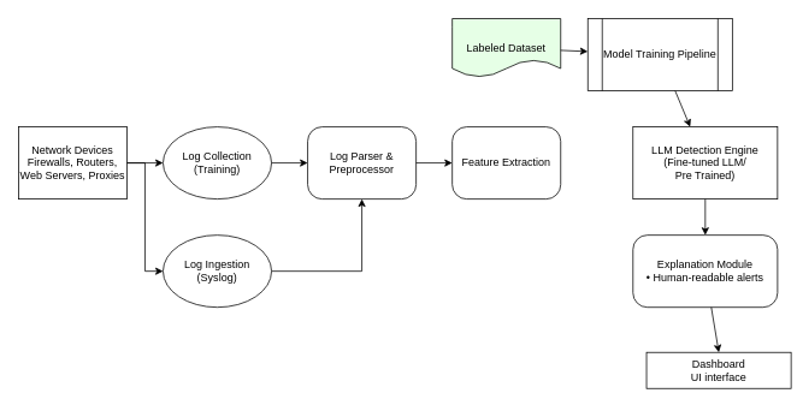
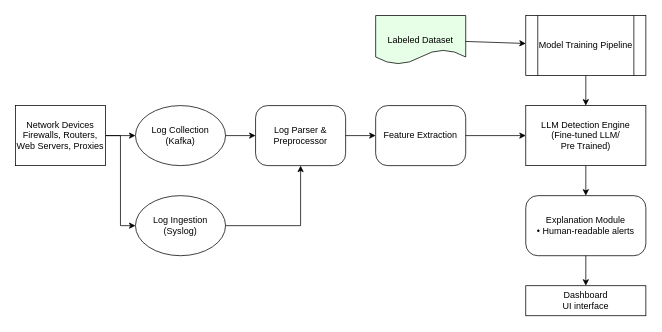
  <mxCell id="0" />
  <mxCell id="1" parent="0" />
  <mxCell id="2" value="" style="edgeStyle=orthogonalEdgeStyle;rounded=0;orthogonalLoop=1;jettySize=auto;html=1;entryX=0;entryY=0.5;entryDx=0;entryDy=0;" edge="1" parent="1" source="3" target="21"><mxGeometry relative="1" as="geometry" /></mxCell>
  <mxCell id="3" value="Network Devices&#10;Firewalls, Routers,&#10;Web Servers, Proxies" style="shape=network;whiteSpace=wrap;html=1;" vertex="1" parent="1"><mxGeometry x="20" y="140" width="120" height="80" as="geometry" /></mxCell>
- <mxCell id="4" value="Log Collection&lt;div&gt;(Training)&lt;/div&gt;" style="ellipse;whiteSpace=wrap;html=1;" vertex="1" parent="1"><mxGeometry x="180" y="140" width="120" height="80" as="geometry" /></mxCell>
+ <mxCell id="4" value="Log Collection&lt;div&gt;(Kafka)&lt;/div&gt;" style="ellipse;whiteSpace=wrap;html=1;" vertex="1" parent="1"><mxGeometry x="180" y="140" width="120" height="80" as="geometry" /></mxCell>
  <mxCell id="5" value="Log Parser &amp;&#10;Preprocessor" style="rounded=1;arcSize=20;whiteSpace=wrap;html=1;" vertex="1" parent="1"><mxGeometry x="340" y="140" width="120" height="80" as="geometry" /></mxCell>
  <mxCell id="6" value="Feature Extraction" style="rounded=1;arcSize=20;whiteSpace=wrap;html=1;" vertex="1" parent="1"><mxGeometry x="500" y="140" width="120" height="80" as="geometry" /></mxCell>
  <mxCell id="7" value="LLM Detection Engine&lt;br&gt;(Fine-tuned LLM/&lt;div&gt;Pre Trained)&lt;/div&gt;" style="doubleEllipse;whiteSpace=wrap;html=1;" vertex="1" parent="1"><mxGeometry x="700" y="140" width="160" height="80" as="geometry" /></mxCell>
  <mxCell id="8" value="Explanation Module&lt;br&gt;• Human-readable alerts" style="rounded=1;arcSize=20;whiteSpace=wrap;html=1;" vertex="1" parent="1"><mxGeometry x="700" y="260" width="160" height="80" as="geometry" /></mxCell>
- <mxCell id="9" value="Model Training Pipeline" style="shape=process;whiteSpace=wrap;html=1;" vertex="1" parent="1"><mxGeometry x="650" y="20" width="160" height="80" as="geometry" /></mxCell>
+ <mxCell id="9" value="Model Training Pipeline" style="shape=process;whiteSpace=wrap;html=1;" vertex="1" parent="1"><mxGeometry x="700" y="20" width="160" height="80" as="geometry" /></mxCell>
  <mxCell id="10" value="Labeled Dataset" style="shape=document;fillColor=#e6ffe6;whiteSpace=wrap;html=1;" vertex="1" parent="1"><mxGeometry x="500" y="20" width="120" height="65" as="geometry" /></mxCell>
  <mxCell id="11" edge="1" parent="1" source="3" target="4"><mxGeometry relative="1" as="geometry" /></mxCell>
  <mxCell id="12" edge="1" parent="1" source="4" target="5"><mxGeometry relative="1" as="geometry" /></mxCell>
  <mxCell id="13" edge="1" parent="1" source="5" target="6"><mxGeometry relative="1" as="geometry" /></mxCell>
+ <mxCell id="14" edge="1" parent="1" source="6" target="7"><mxGeometry relative="1" as="geometry" /></mxCell>
  <mxCell id="15" edge="1" parent="1" source="7" target="8"><mxGeometry relative="1" as="geometry" /></mxCell>
  <mxCell id="16" style="entryX=0.5;entryY=0;entryDx=0;entryDy=0;" edge="1" parent="1" source="8" target="19"><mxGeometry relative="1" as="geometry"><mxPoint x="790" y="360" as="targetPoint" /></mxGeometry></mxCell>
  <mxCell id="17" edge="1" parent="1" source="10" target="9"><mxGeometry relative="1" as="geometry" /></mxCell>
  <mxCell id="18" edge="1" parent="1" source="9" target="7"><mxGeometry relative="1" as="geometry" /></mxCell>
- <mxCell id="19" value="Dashboard&lt;br&gt;UI interface" style="rounded=0;whiteSpace=wrap;html=1;" vertex="1" parent="1"><mxGeometry x="715" y="390" width="160" height="40" as="geometry" /></mxCell>
+ <mxCell id="19" value="Dashboard&lt;br&gt;UI interface" style="rounded=0;whiteSpace=wrap;html=1;" vertex="1" parent="1"><mxGeometry x="700" y="380" width="160" height="40" as="geometry" /></mxCell>
  <mxCell id="20" style="edgeStyle=orthogonalEdgeStyle;rounded=0;orthogonalLoop=1;jettySize=auto;html=1;exitX=1;exitY=0.5;exitDx=0;exitDy=0;entryX=0.5;entryY=1;entryDx=0;entryDy=0;" edge="1" parent="1" source="21" target="5"><mxGeometry relative="1" as="geometry" /></mxCell>
  <mxCell id="21" value="Log Ingestion&lt;br&gt;(Syslog)" style="ellipse;whiteSpace=wrap;html=1;" vertex="1" parent="1"><mxGeometry x="180" y="260" width="120" height="80" as="geometry" /></mxCell>
